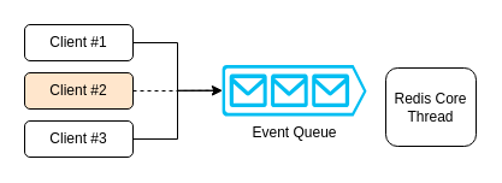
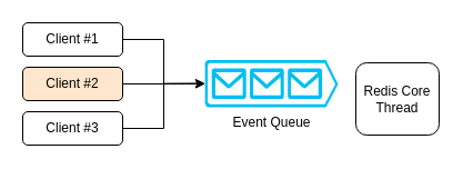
  <mxCell id="0" />
  <mxCell id="1" parent="0" />
  <mxCell id="2" value="Client #1" style="rounded=1;whiteSpace=wrap;html=1;" vertex="1" parent="1"><mxGeometry x="20" y="20" width="90" height="30" as="geometry" /></mxCell>
  <mxCell id="3" value="Client #2" style="rounded=1;whiteSpace=wrap;html=1;fillColor=#ffe6cc;" vertex="1" parent="1"><mxGeometry x="20" y="60" width="90" height="30" as="geometry" /></mxCell>
  <mxCell id="4" value="Client #3" style="rounded=1;whiteSpace=wrap;html=1;" vertex="1" parent="1"><mxGeometry x="20" y="100" width="90" height="30" as="geometry" /></mxCell>
  <mxCell id="5" value="Event Queue" style="verticalLabelPosition=bottom;html=1;verticalAlign=top;align=center;strokeColor=none;fillColor=#00BEF2;shape=mxgraph.azure.queue_generic;pointerEvents=1;" vertex="1" parent="1"><mxGeometry x="184" y="53.5" width="120" height="42.5" as="geometry" /></mxCell>
  <mxCell id="6" value="Redis Core Thread" style="rounded=1;whiteSpace=wrap;html=1;" vertex="1" parent="1"><mxGeometry x="320" y="56" width="75" height="65" as="geometry" /></mxCell>
- <mxCell id="7" style="edgeStyle=orthogonalEdgeStyle;rounded=0;orthogonalLoop=1;jettySize=auto;html=1;entryX=0;entryY=0.5;entryDx=0;entryDy=0;entryPerimeter=0;endArrow=open;" edge="1" parent="1" source="2" target="5"><mxGeometry relative="1" as="geometry" /></mxCell>
- <mxCell id="8" style="edgeStyle=orthogonalEdgeStyle;rounded=0;orthogonalLoop=1;jettySize=auto;html=1;entryX=0;entryY=0.5;entryDx=0;entryDy=0;entryPerimeter=0;dashed=1;" edge="1" parent="1" source="3" target="5"><mxGeometry relative="1" as="geometry" /></mxCell>
+ <mxCell id="7" style="edgeStyle=orthogonalEdgeStyle;rounded=0;orthogonalLoop=1;jettySize=auto;html=1;entryX=0;entryY=0.5;entryDx=0;entryDy=0;entryPerimeter=0;" edge="1" parent="1" source="2" target="5"><mxGeometry relative="1" as="geometry" /></mxCell>
+ <mxCell id="8" style="edgeStyle=orthogonalEdgeStyle;rounded=0;orthogonalLoop=1;jettySize=auto;html=1;entryX=0;entryY=0.5;entryDx=0;entryDy=0;entryPerimeter=0;" edge="1" parent="1" source="3" target="5"><mxGeometry relative="1" as="geometry" /></mxCell>
  <mxCell id="9" style="edgeStyle=orthogonalEdgeStyle;rounded=0;orthogonalLoop=1;jettySize=auto;html=1;entryX=0;entryY=0.5;entryDx=0;entryDy=0;entryPerimeter=0;" edge="1" parent="1" source="4" target="5"><mxGeometry relative="1" as="geometry" /></mxCell>
